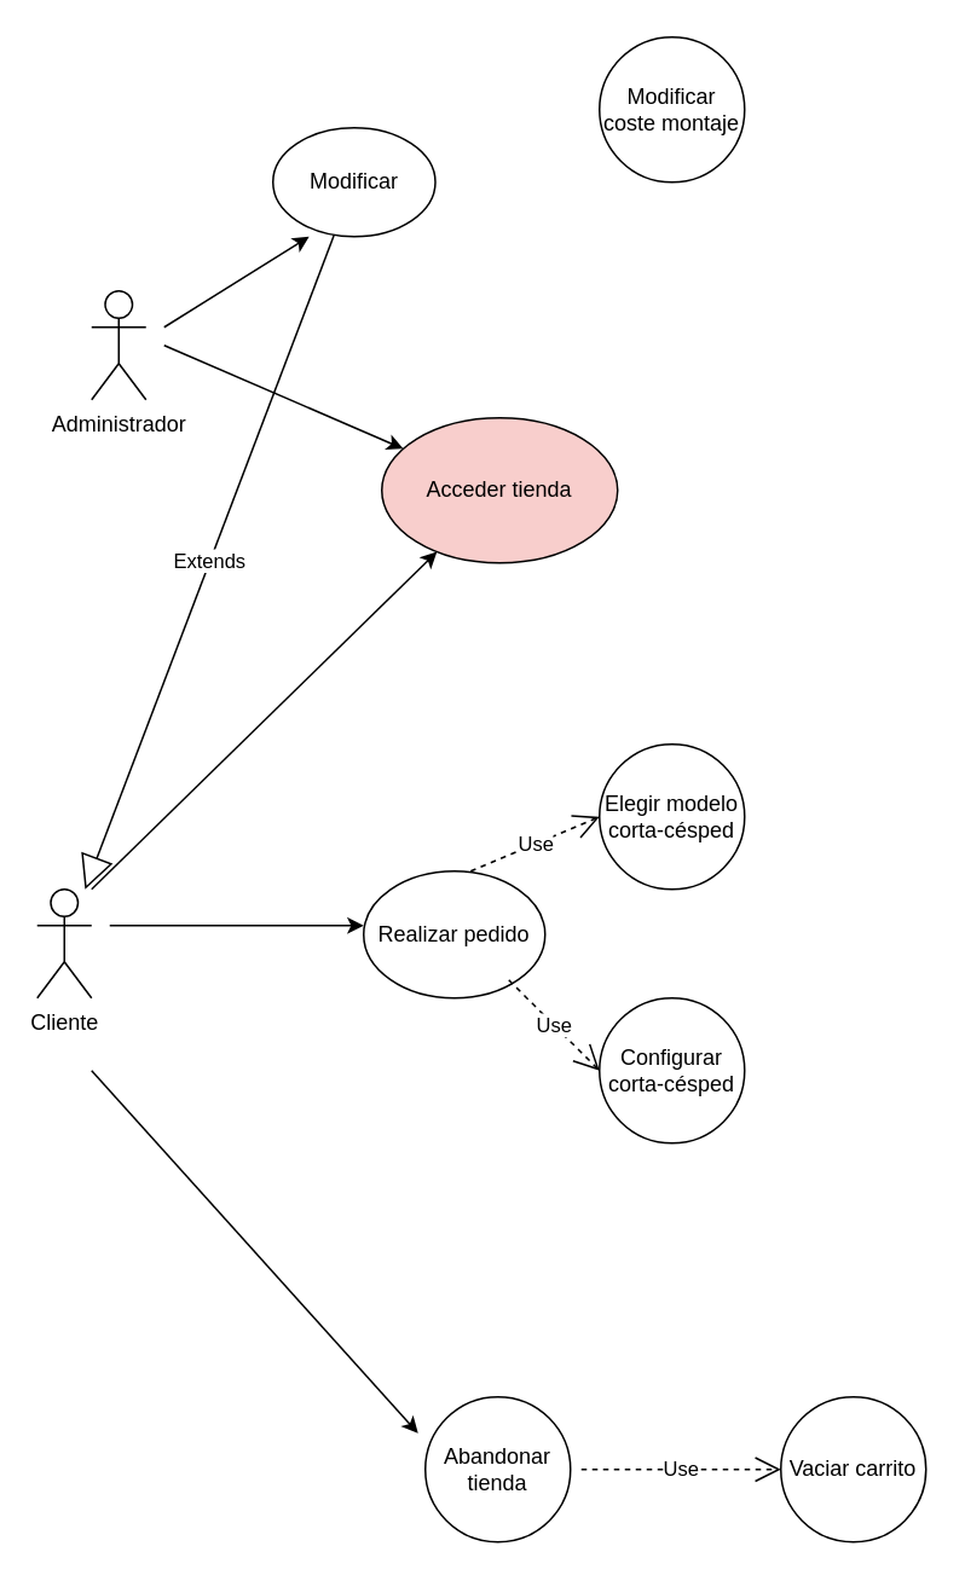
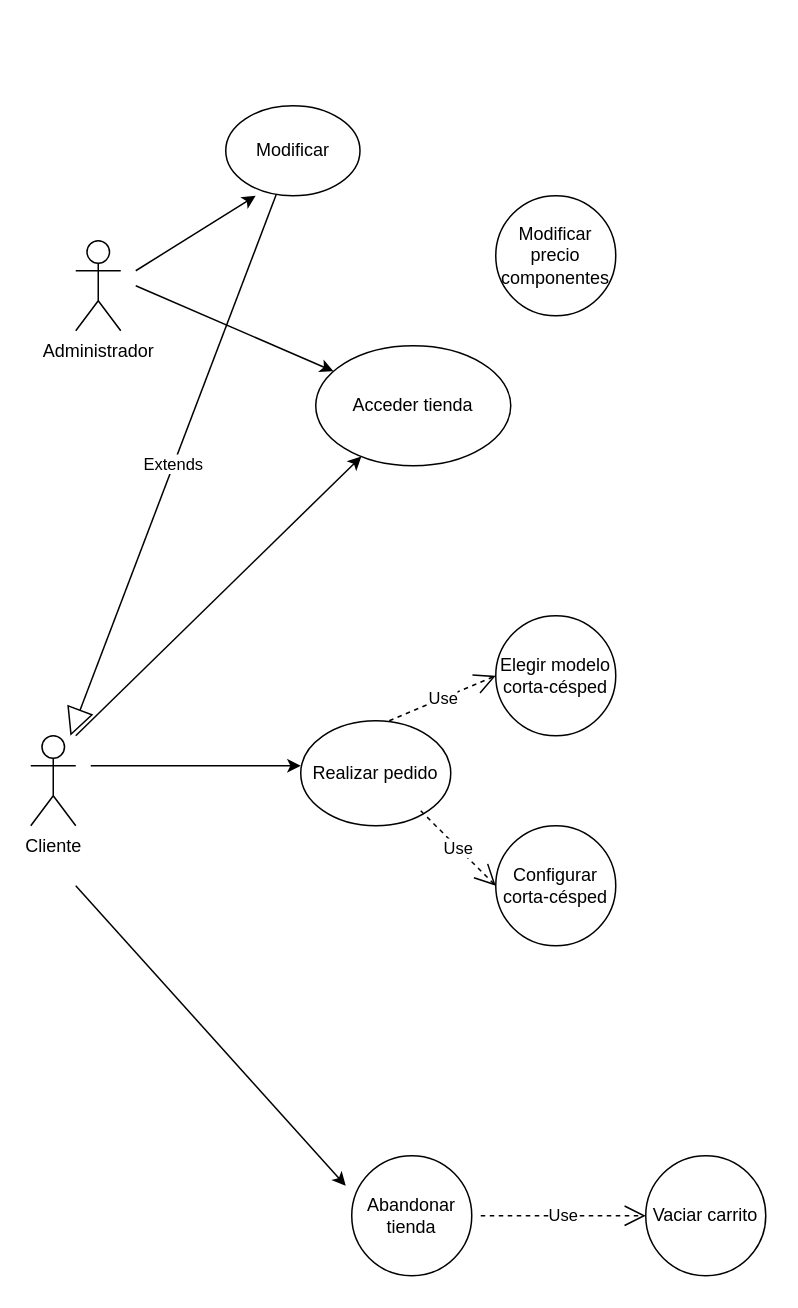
  <mxCell id="0" />
  <mxCell id="1" parent="0" />
  <mxCell id="2" value="Realizar pedido" style="ellipse;whiteSpace=wrap;html=1;" parent="1" vertex="1"><mxGeometry x="200" y="480" width="100" height="70" as="geometry" /></mxCell>
- <mxCell id="3" value="Acceder tienda" style="ellipse;whiteSpace=wrap;html=1;fillColor=#f8cecc;" parent="1" vertex="1"><mxGeometry x="210" y="230" width="130" height="80" as="geometry" /></mxCell>
+ <mxCell id="3" value="Acceder tienda" style="ellipse;whiteSpace=wrap;html=1;" parent="1" vertex="1"><mxGeometry x="210" y="230" width="130" height="80" as="geometry" /></mxCell>
  <mxCell id="4" value="Elegir modelo corta-césped" style="ellipse;whiteSpace=wrap;html=1;aspect=fixed;" parent="1" vertex="1"><mxGeometry x="330" y="410" width="80" height="80" as="geometry" /></mxCell>
  <mxCell id="5" value="Configurar corta-césped" style="ellipse;whiteSpace=wrap;html=1;aspect=fixed;" parent="1" vertex="1"><mxGeometry x="330" y="550" width="80" height="80" as="geometry" /></mxCell>
  <mxCell id="6" value="Abandonar tienda" style="ellipse;whiteSpace=wrap;html=1;aspect=fixed;" parent="1" vertex="1"><mxGeometry x="234" y="770" width="80" height="80" as="geometry" /></mxCell>
  <mxCell id="7" value="Vaciar carrito" style="ellipse;whiteSpace=wrap;html=1;aspect=fixed;" parent="1" vertex="1"><mxGeometry x="430" y="770" width="80" height="80" as="geometry" /></mxCell>
- <mxCell id="9" value="Modificar coste montaje" style="ellipse;whiteSpace=wrap;html=1;aspect=fixed;" parent="1" vertex="1"><mxGeometry x="330" y="20" width="80" height="80" as="geometry" /></mxCell>
+ <mxCell id="8" value="Modificar precio componentes" style="ellipse;whiteSpace=wrap;html=1;aspect=fixed;" parent="1" vertex="1"><mxGeometry x="330" y="130" width="80" height="80" as="geometry" /></mxCell>
  <mxCell id="10" value="Administrador" style="shape=umlActor;verticalLabelPosition=bottom;verticalAlign=top;html=1;outlineConnect=0;" parent="1" vertex="1"><mxGeometry x="50" y="160" width="30" height="60" as="geometry" /></mxCell>
  <mxCell id="11" value="Cliente" style="shape=umlActor;verticalLabelPosition=bottom;verticalAlign=top;html=1;outlineConnect=0;" parent="1" vertex="1"><mxGeometry x="20" y="490" width="30" height="60" as="geometry" /></mxCell>
  <mxCell id="12" value="" style="endArrow=classic;html=1;rounded=0;" parent="1" target="3" edge="1"><mxGeometry width="50" height="50" relative="1" as="geometry"><mxPoint x="50" y="490" as="sourcePoint" /><mxPoint x="100" y="440" as="targetPoint" /></mxGeometry></mxCell>
  <mxCell id="13" value="" style="endArrow=classic;html=1;rounded=0;" parent="1" edge="1"><mxGeometry width="50" height="50" relative="1" as="geometry"><mxPoint x="50" y="590" as="sourcePoint" /><mxPoint x="230" y="790" as="targetPoint" /></mxGeometry></mxCell>
  <mxCell id="14" value="" style="endArrow=classic;html=1;rounded=0;" parent="1" edge="1"><mxGeometry width="50" height="50" relative="1" as="geometry"><mxPoint x="60" y="510" as="sourcePoint" /><mxPoint x="200" y="510" as="targetPoint" /></mxGeometry></mxCell>
  <mxCell id="15" value="Use" style="endArrow=open;endSize=12;dashed=1;html=1;rounded=0;entryX=0;entryY=0.5;entryDx=0;entryDy=0;" parent="1" target="4" edge="1"><mxGeometry width="160" relative="1" as="geometry"><mxPoint x="259" y="480" as="sourcePoint" /><mxPoint x="389" y="480" as="targetPoint" /></mxGeometry></mxCell>
  <mxCell id="16" value="Use" style="endArrow=open;endSize=12;dashed=1;html=1;rounded=0;entryX=0;entryY=0.5;entryDx=0;entryDy=0;" parent="1" target="5" edge="1"><mxGeometry width="160" relative="1" as="geometry"><mxPoint x="280" y="540" as="sourcePoint" /><mxPoint x="410" y="540" as="targetPoint" /></mxGeometry></mxCell>
  <mxCell id="17" value="Use" style="endArrow=open;endSize=12;dashed=1;html=1;rounded=0;" parent="1" edge="1"><mxGeometry width="160" relative="1" as="geometry"><mxPoint x="320" y="810" as="sourcePoint" /><mxPoint x="430" y="810" as="targetPoint" /></mxGeometry></mxCell>
  <mxCell id="18" value="&lt;div&gt;Modificar&lt;/div&gt;" style="ellipse;whiteSpace=wrap;html=1;" parent="1" vertex="1"><mxGeometry x="150" y="70" width="89.5" height="60" as="geometry" /></mxCell>
  <mxCell id="19" value="Extends" style="endArrow=block;endSize=16;endFill=0;html=1;rounded=0;" parent="1" source="18" target="11" edge="1"><mxGeometry width="160" relative="1" as="geometry"><mxPoint x="980" y="215" as="sourcePoint" /><mxPoint x="1030.556" y="265.002" as="targetPoint" /></mxGeometry></mxCell>
  <mxCell id="20" value="" style="endArrow=classic;html=1;rounded=0;" edge="1" parent="1" target="3"><mxGeometry width="50" height="50" relative="1" as="geometry"><mxPoint x="90" y="190" as="sourcePoint" /><mxPoint x="129.989" y="195" as="targetPoint" /></mxGeometry></mxCell>
  <mxCell id="21" value="" style="endArrow=classic;html=1;rounded=0;entryX=0.223;entryY=1;entryDx=0;entryDy=0;entryPerimeter=0;" edge="1" parent="1" target="18"><mxGeometry width="50" height="50" relative="1" as="geometry"><mxPoint x="90" y="180" as="sourcePoint" /><mxPoint x="231.818" y="257.002" as="targetPoint" /></mxGeometry></mxCell>
